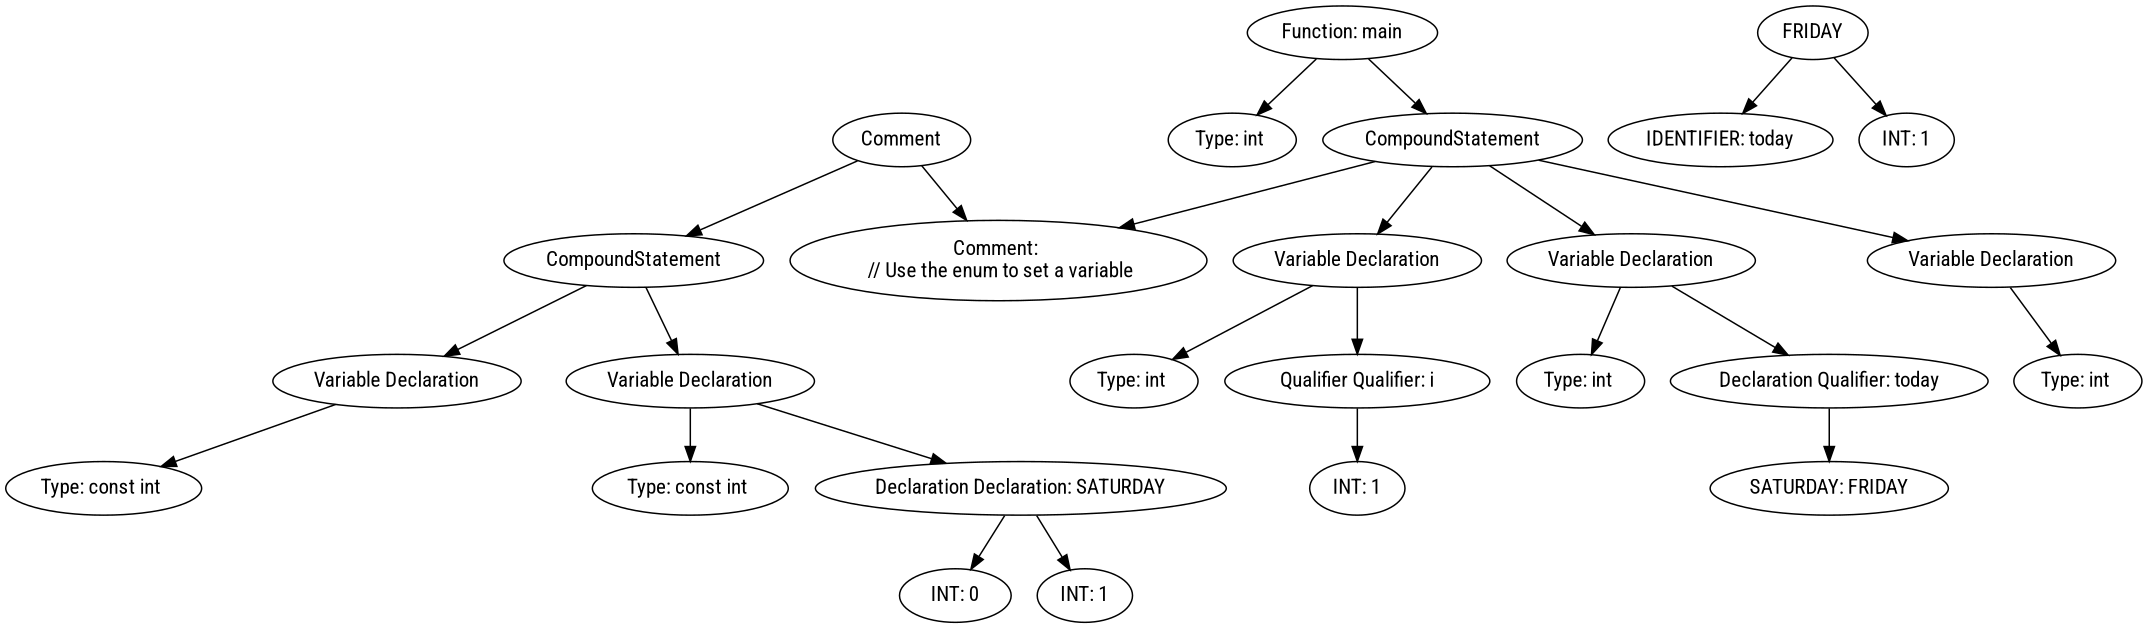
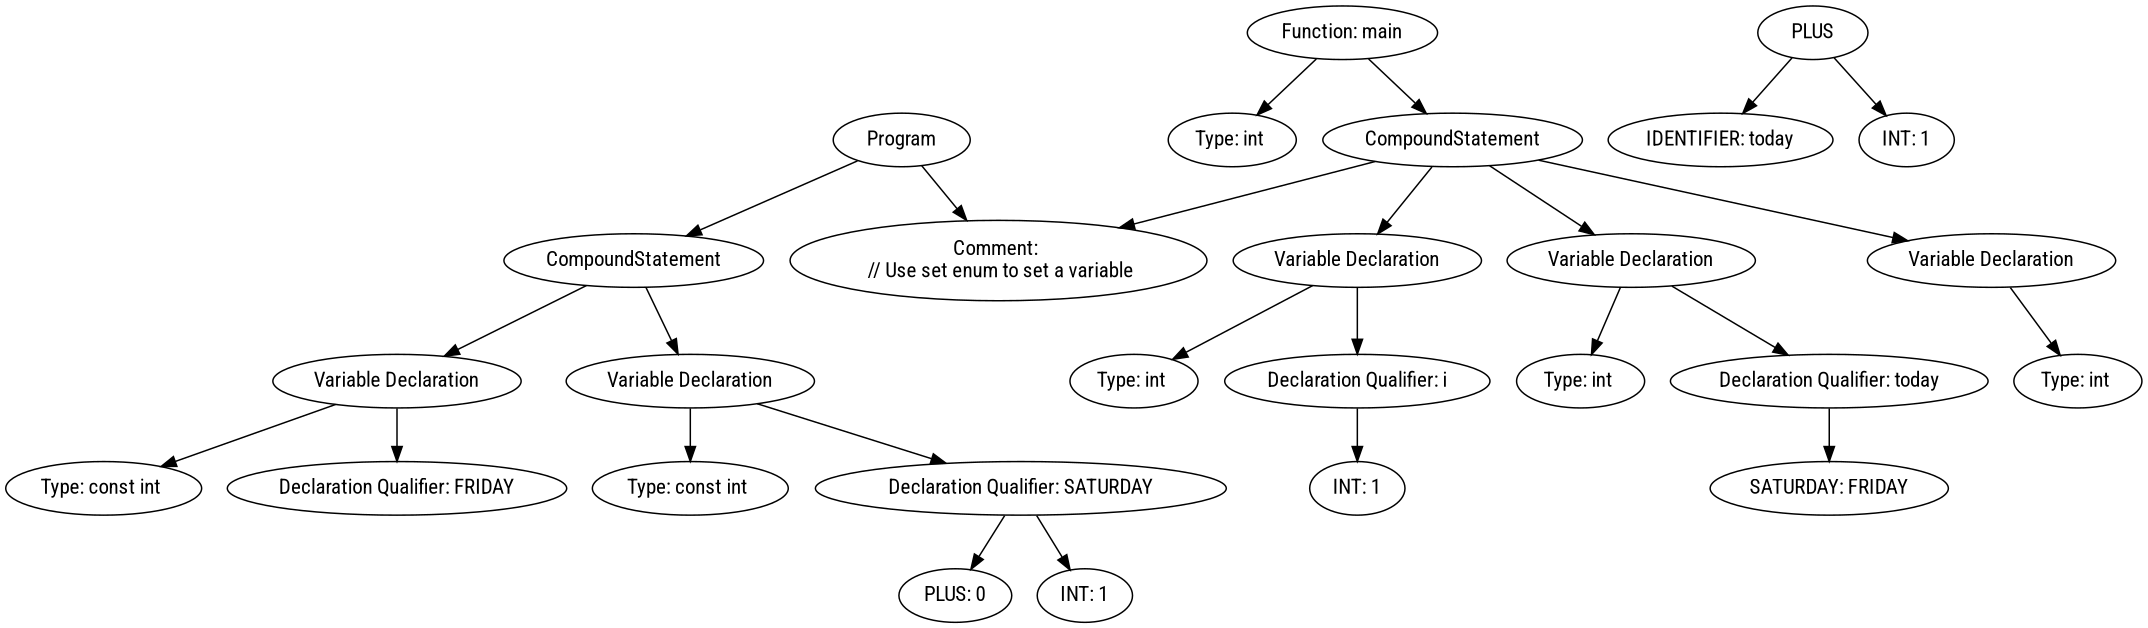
  digraph {
    fontname="Roboto Condensed"
    node [fontname="Roboto Condensed"]
    edge [fontname="Roboto Condensed"]
-   n1 [label=Comment]
+   n1 [label=Program]
    n2 [label=CompoundStatement]
-   n3 [label="Comment: \n // Use the enum to set a variable"]
+   n3 [label="Comment: \n // Use set enum to set a variable"]
    n4 [label="Variable Declaration"]
    n5 [label="Variable Declaration"]
    n6 [label="Function: main"]
    n7 [label="Type: int "]
    n8 [label=CompoundStatement]
    n9 [label="Type: const int "]
+   n10 [label="Declaration Qualifier: FRIDAY"]
    n11 [label="Type: const int "]
-   n12 [label="Declaration Declaration: SATURDAY"]
-   n13 [label="INT: 0"]
+   n12 [label="Declaration Qualifier: SATURDAY"]
+   n13 [label="PLUS: 0"]
    n14 [label="INT: 1"]
    n15 [label="Variable Declaration"]
    n16 [label="Variable Declaration"]
    n17 [label="Variable Declaration"]
    n18 [label="Type: int "]
-   n19 [label="Qualifier Qualifier: i"]
+   n19 [label="Declaration Qualifier: i"]
    n20 [label="Type: int "]
    n21 [label="Declaration Qualifier: today"]
    n22 [label="Type: int "]
    n23 [label="INT: 1"]
    n24 [label="SATURDAY: FRIDAY"]
-   n25 [label=FRIDAY]
+   n25 [label=PLUS]
    n26 [label="IDENTIFIER: today"]
    n27 [label="INT: 1"]
    n1 -> n2
    n1 -> n3
    n2 -> n4
    n2 -> n5
    n4 -> n9
+   n4 -> n10
    n5 -> n11
    n5 -> n12
    n6 -> n7
    n6 -> n8
    n8 -> n3
    n8 -> n15
    n8 -> n16
    n8 -> n17
    n12 -> n13
    n12 -> n14
    n15 -> n18
    n15 -> n19
    n16 -> n20
    n16 -> n21
    n17 -> n22
    n19 -> n23
    n21 -> n24
    n25 -> n26
    n25 -> n27
  }
